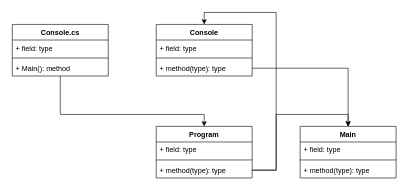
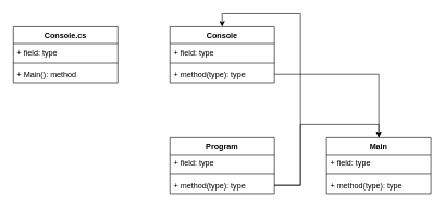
  <mxCell id="0" />
  <mxCell id="1" parent="0" />
  <mxCell id="2" value="Console.cs" style="swimlane;fontStyle=1;align=center;verticalAlign=top;childLayout=stackLayout;horizontal=1;startSize=26;horizontalStack=0;resizeParent=1;resizeParentMax=0;resizeLast=0;collapsible=1;marginBottom=0;" vertex="1" parent="1"><mxGeometry x="20" y="40" width="160" height="86" as="geometry" /></mxCell>
  <mxCell id="3" value="+ field: type" style="text;strokeColor=none;fillColor=none;align=left;verticalAlign=top;spacingLeft=4;spacingRight=4;overflow=hidden;rotatable=0;points=[[0,0.5],[1,0.5]];portConstraint=eastwest;" vertex="1" parent="2"><mxGeometry y="26" width="160" height="26" as="geometry" /></mxCell>
  <mxCell id="4" value="" style="line;strokeWidth=1;fillColor=none;align=left;verticalAlign=middle;spacingTop=-1;spacingLeft=3;spacingRight=3;rotatable=0;labelPosition=right;points=[];portConstraint=eastwest;" vertex="1" parent="2"><mxGeometry y="52" width="160" height="8" as="geometry" /></mxCell>
  <mxCell id="5" value="+ Main(): method" style="text;strokeColor=none;fillColor=none;align=left;verticalAlign=top;spacingLeft=4;spacingRight=4;overflow=hidden;rotatable=0;points=[[0,0.5],[1,0.5]];portConstraint=eastwest;" vertex="1" parent="2"><mxGeometry y="60" width="160" height="26" as="geometry" /></mxCell>
  <mxCell id="6" value="Program" style="swimlane;fontStyle=1;align=center;verticalAlign=top;childLayout=stackLayout;horizontal=1;startSize=26;horizontalStack=0;resizeParent=1;resizeParentMax=0;resizeLast=0;collapsible=1;marginBottom=0;" vertex="1" parent="1"><mxGeometry x="260" y="210" width="160" height="86" as="geometry" /></mxCell>
  <mxCell id="7" value="+ field: type" style="text;strokeColor=none;fillColor=none;align=left;verticalAlign=top;spacingLeft=4;spacingRight=4;overflow=hidden;rotatable=0;points=[[0,0.5],[1,0.5]];portConstraint=eastwest;" vertex="1" parent="6"><mxGeometry y="26" width="160" height="26" as="geometry" /></mxCell>
  <mxCell id="8" value="" style="line;strokeWidth=1;fillColor=none;align=left;verticalAlign=middle;spacingTop=-1;spacingLeft=3;spacingRight=3;rotatable=0;labelPosition=right;points=[];portConstraint=eastwest;" vertex="1" parent="6"><mxGeometry y="52" width="160" height="8" as="geometry" /></mxCell>
  <mxCell id="9" value="+ method(type): type" style="text;strokeColor=none;fillColor=none;align=left;verticalAlign=top;spacingLeft=4;spacingRight=4;overflow=hidden;rotatable=0;points=[[0,0.5],[1,0.5]];portConstraint=eastwest;" vertex="1" parent="6"><mxGeometry y="60" width="160" height="26" as="geometry" /></mxCell>
  <mxCell id="10" value="Main" style="swimlane;fontStyle=1;align=center;verticalAlign=top;childLayout=stackLayout;horizontal=1;startSize=26;horizontalStack=0;resizeParent=1;resizeParentMax=0;resizeLast=0;collapsible=1;marginBottom=0;" vertex="1" parent="1"><mxGeometry x="500" y="210" width="160" height="86" as="geometry" /></mxCell>
  <mxCell id="11" value="+ field: type" style="text;strokeColor=none;fillColor=none;align=left;verticalAlign=top;spacingLeft=4;spacingRight=4;overflow=hidden;rotatable=0;points=[[0,0.5],[1,0.5]];portConstraint=eastwest;" vertex="1" parent="10"><mxGeometry y="26" width="160" height="26" as="geometry" /></mxCell>
  <mxCell id="12" value="" style="line;strokeWidth=1;fillColor=none;align=left;verticalAlign=middle;spacingTop=-1;spacingLeft=3;spacingRight=3;rotatable=0;labelPosition=right;points=[];portConstraint=eastwest;" vertex="1" parent="10"><mxGeometry y="52" width="160" height="8" as="geometry" /></mxCell>
  <mxCell id="13" value="+ method(type): type" style="text;strokeColor=none;fillColor=none;align=left;verticalAlign=top;spacingLeft=4;spacingRight=4;overflow=hidden;rotatable=0;points=[[0,0.5],[1,0.5]];portConstraint=eastwest;" vertex="1" parent="10"><mxGeometry y="60" width="160" height="26" as="geometry" /></mxCell>
  <mxCell id="14" value="Console" style="swimlane;fontStyle=1;align=center;verticalAlign=top;childLayout=stackLayout;horizontal=1;startSize=26;horizontalStack=0;resizeParent=1;resizeParentMax=0;resizeLast=0;collapsible=1;marginBottom=0;" vertex="1" parent="1"><mxGeometry x="260" y="40" width="160" height="86" as="geometry" /></mxCell>
  <mxCell id="15" value="+ field: type" style="text;strokeColor=none;fillColor=none;align=left;verticalAlign=top;spacingLeft=4;spacingRight=4;overflow=hidden;rotatable=0;points=[[0,0.5],[1,0.5]];portConstraint=eastwest;" vertex="1" parent="14"><mxGeometry y="26" width="160" height="26" as="geometry" /></mxCell>
  <mxCell id="16" value="" style="line;strokeWidth=1;fillColor=none;align=left;verticalAlign=middle;spacingTop=-1;spacingLeft=3;spacingRight=3;rotatable=0;labelPosition=right;points=[];portConstraint=eastwest;" vertex="1" parent="14"><mxGeometry y="52" width="160" height="8" as="geometry" /></mxCell>
  <mxCell id="17" value="+ method(type): type" style="text;strokeColor=none;fillColor=none;align=left;verticalAlign=top;spacingLeft=4;spacingRight=4;overflow=hidden;rotatable=0;points=[[0,0.5],[1,0.5]];portConstraint=eastwest;" vertex="1" parent="14"><mxGeometry y="60" width="160" height="26" as="geometry" /></mxCell>
- <mxCell id="18" style="edgeStyle=orthogonalEdgeStyle;rounded=0;orthogonalLoop=1;jettySize=auto;html=1;entryX=0.5;entryY=0;entryDx=0;entryDy=0;" edge="1" parent="1" source="5" target="6"><mxGeometry relative="1" as="geometry"><Array as="points"><mxPoint x="100" y="190" /><mxPoint x="340" y="190" /></Array></mxGeometry></mxCell>
  <mxCell id="19" style="edgeStyle=orthogonalEdgeStyle;rounded=0;orthogonalLoop=1;jettySize=auto;html=1;entryX=0.5;entryY=0;entryDx=0;entryDy=0;" edge="1" parent="1" source="9" target="10"><mxGeometry relative="1" as="geometry" /></mxCell>
  <mxCell id="20" style="edgeStyle=orthogonalEdgeStyle;rounded=0;orthogonalLoop=1;jettySize=auto;html=1;entryX=0.5;entryY=0;entryDx=0;entryDy=0;" edge="1" parent="1" source="9" target="14"><mxGeometry relative="1" as="geometry"><Array as="points"><mxPoint x="460" y="283" /><mxPoint x="460" y="20" /><mxPoint x="340" y="20" /></Array></mxGeometry></mxCell>
  <mxCell id="21" style="edgeStyle=orthogonalEdgeStyle;rounded=0;orthogonalLoop=1;jettySize=auto;html=1;" edge="1" parent="1" source="17" target="10"><mxGeometry relative="1" as="geometry" /></mxCell>
